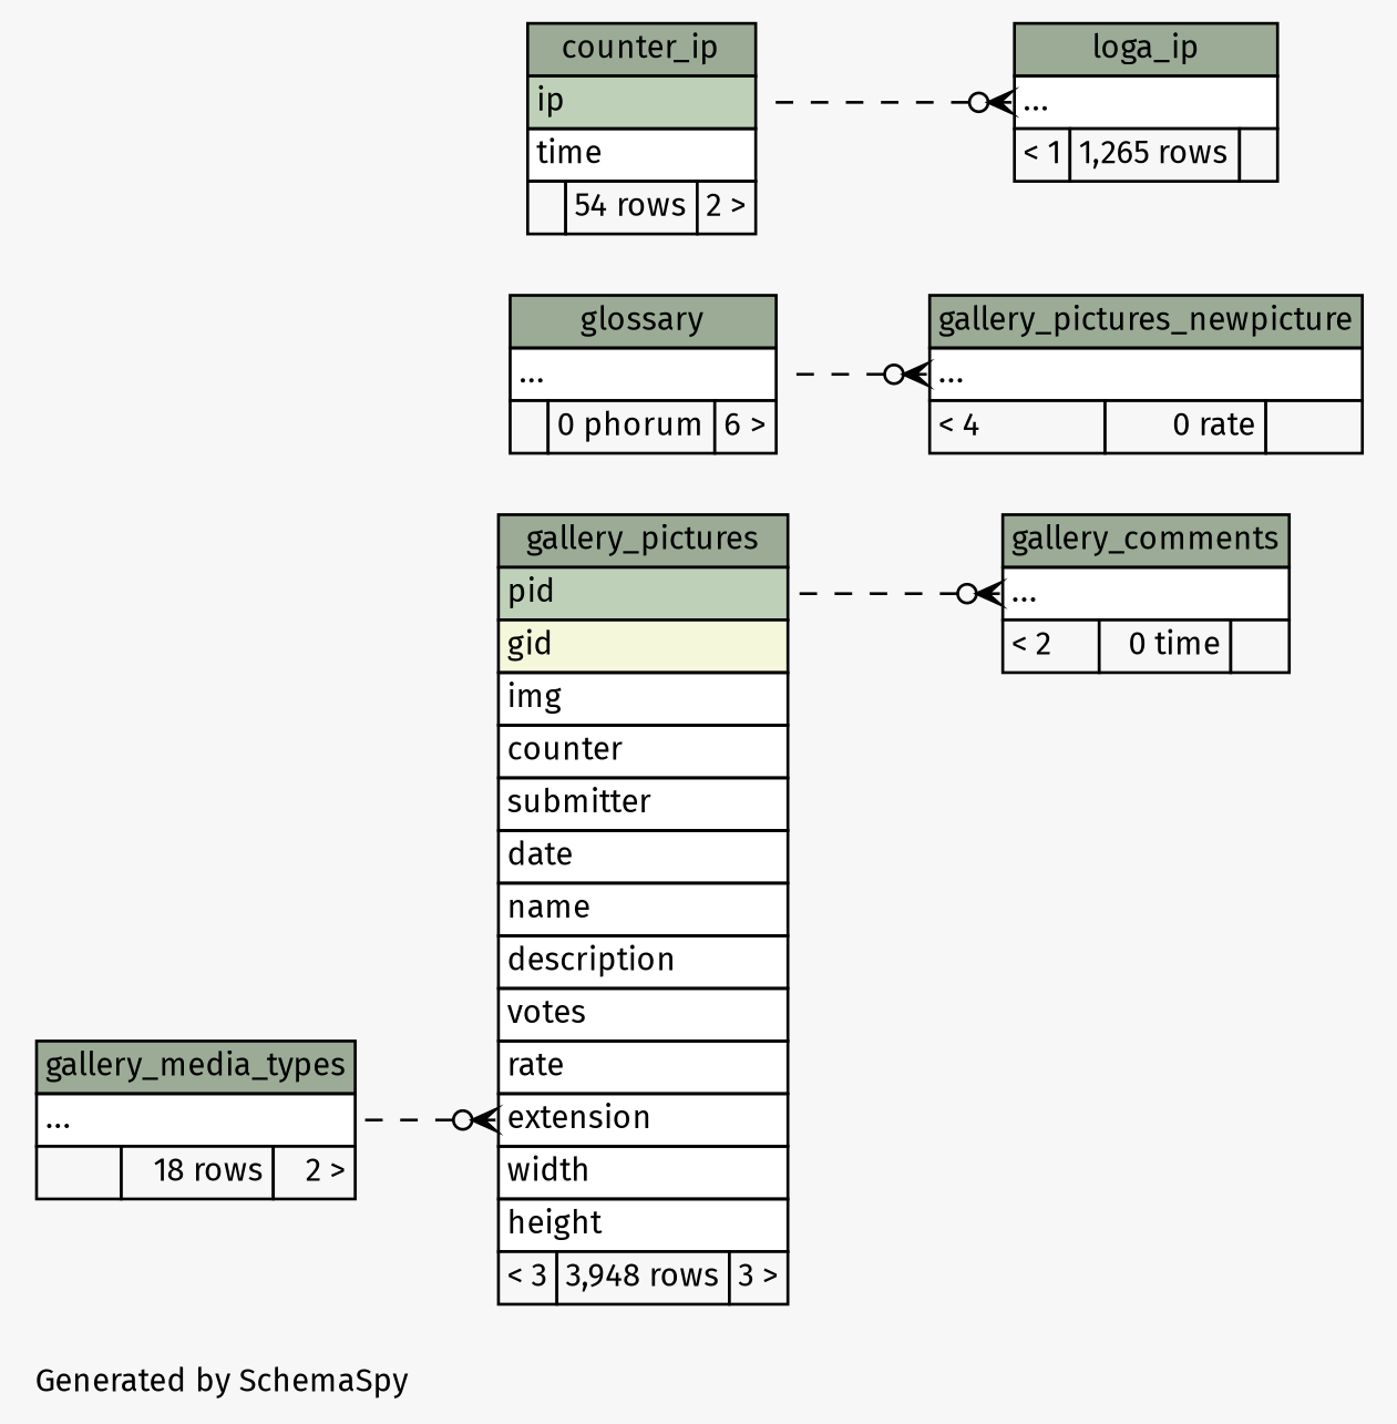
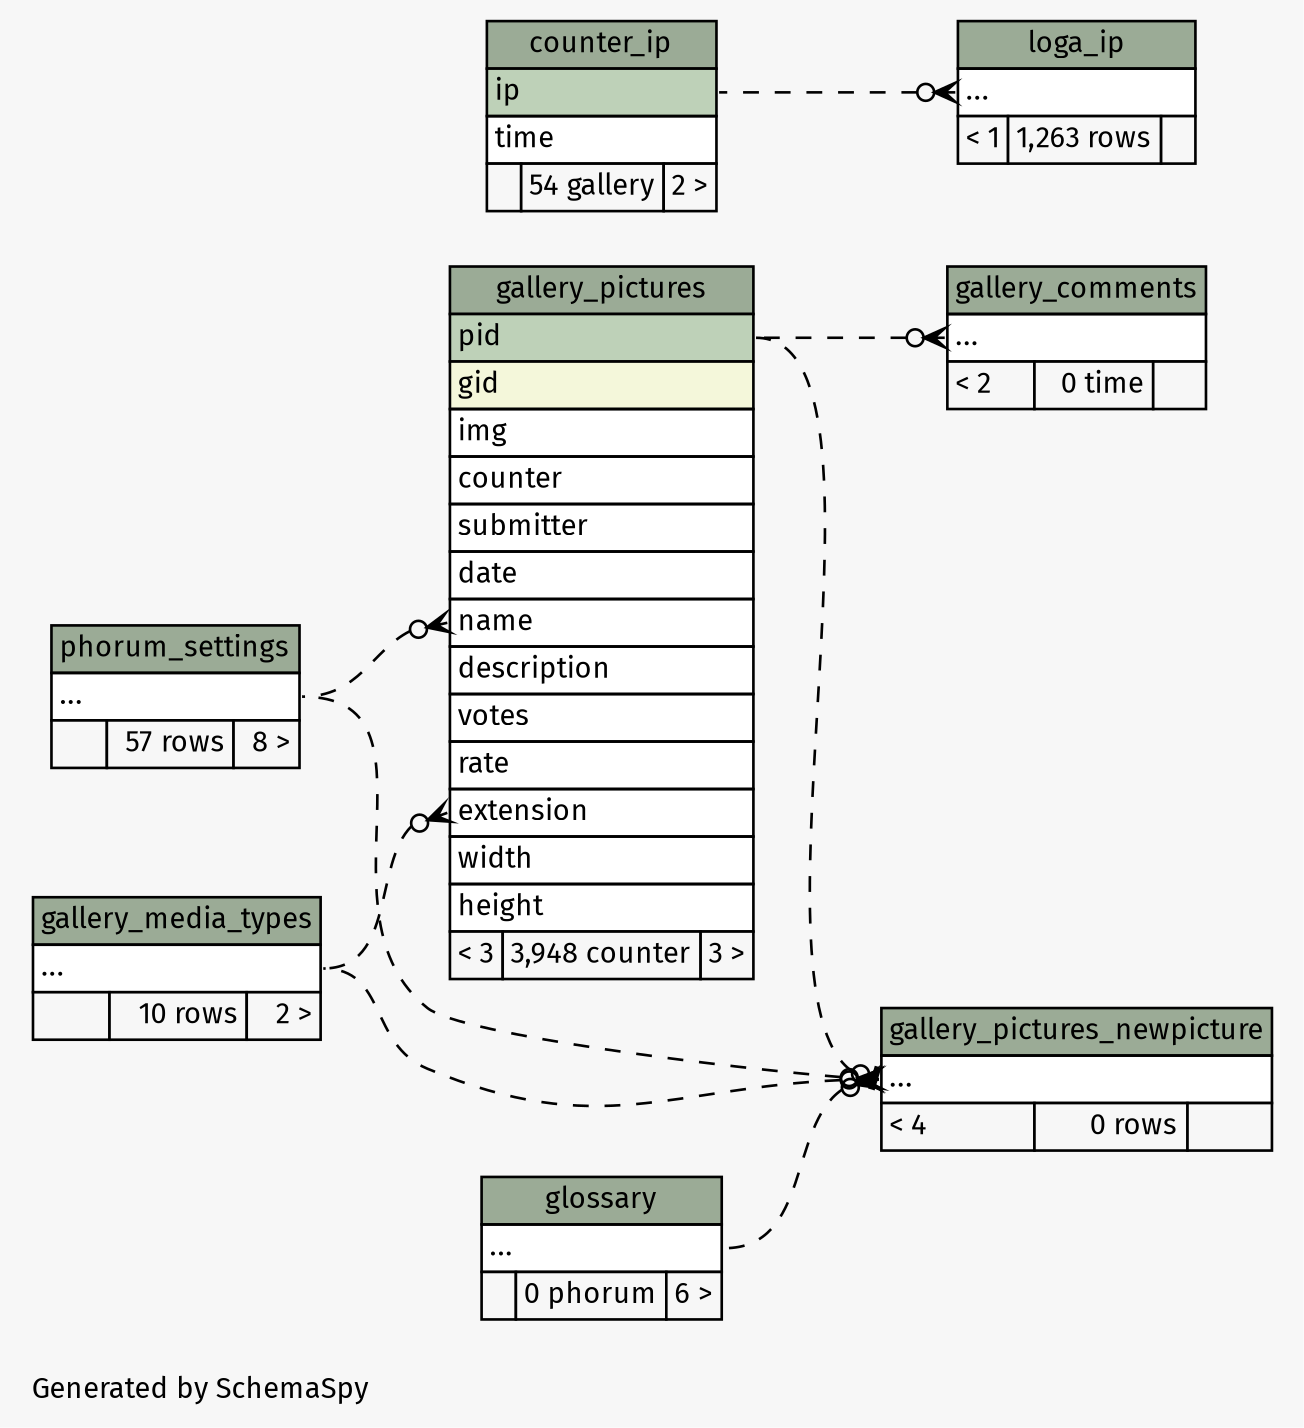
  digraph {
    bgcolor="#f7f7f7"
    fontname="Fira Sans"
    fontsize=11
    label="\nGenerated by SchemaSpy"
    labeljust=l
    nodesep=0.18
    rankdir=RL
    ranksep=0.46
    node [fontname="Fira Sans" fontsize=11 shape=plaintext]
    edge [arrowhead=none arrowsize=0.8 arrowtail=crowodot dir=back fontname="Fira Sans" headport="elipses:e" style=dashed tailport="elipses:w"]
    n1 [label=<     <TABLE BORDER="0" CELLBORDER="1" CELLSPACING="0" BGCOLOR="#ffffff">       <TR><TD COLSPAN="3" BGCOLOR="#9bab96" ALIGN="CENTER">gallery_comments</TD></TR>       <TR><TD PORT="elipses" COLSPAN="3" ALIGN="LEFT">...</TD></TR>       <TR><TD ALIGN="LEFT" BGCOLOR="#f7f7f7">&lt; 2</TD><TD ALIGN="RIGHT" BGCOLOR="#f7f7f7">0 time</TD><TD ALIGN="RIGHT" BGCOLOR="#f7f7f7">  </TD></TR>     </TABLE>>]
-   n2 [label=<     <TABLE BORDER="0" CELLBORDER="1" CELLSPACING="0" BGCOLOR="#ffffff">       <TR><TD COLSPAN="3" BGCOLOR="#9bab96" ALIGN="CENTER">gallery_pictures</TD></TR>       <TR><TD PORT="pid" COLSPAN="3" BGCOLOR="#bed1b8" ALIGN="LEFT">pid</TD></TR>       <TR><TD PORT="gid" COLSPAN="3" BGCOLOR="#f4f7da" ALIGN="LEFT">gid</TD></TR>       <TR><TD PORT="img" COLSPAN="3" ALIGN="LEFT">img</TD></TR>       <TR><TD PORT="counter" COLSPAN="3" ALIGN="LEFT">counter</TD></TR>       <TR><TD PORT="submitter" COLSPAN="3" ALIGN="LEFT">submitter</TD></TR>       <TR><TD PORT="date" COLSPAN="3" ALIGN="LEFT">date</TD></TR>       <TR><TD PORT="name" COLSPAN="3" ALIGN="LEFT">name</TD></TR>       <TR><TD PORT="description" COLSPAN="3" ALIGN="LEFT">description</TD></TR>       <TR><TD PORT="votes" COLSPAN="3" ALIGN="LEFT">votes</TD></TR>       <TR><TD PORT="rate" COLSPAN="3" ALIGN="LEFT">rate</TD></TR>       <TR><TD PORT="extension" COLSPAN="3" ALIGN="LEFT">extension</TD></TR>       <TR><TD PORT="width" COLSPAN="3" ALIGN="LEFT">width</TD></TR>       <TR><TD PORT="height" COLSPAN="3" ALIGN="LEFT">height</TD></TR>       <TR><TD ALIGN="LEFT" BGCOLOR="#f7f7f7">&lt; 3</TD><TD ALIGN="RIGHT" BGCOLOR="#f7f7f7">3,948 rows</TD><TD ALIGN="RIGHT" BGCOLOR="#f7f7f7">3 &gt;</TD></TR>     </TABLE>>]
-   n4 [label=<     <TABLE BORDER="0" CELLBORDER="1" CELLSPACING="0" BGCOLOR="#ffffff">       <TR><TD COLSPAN="3" BGCOLOR="#9bab96" ALIGN="CENTER">gallery_media_types</TD></TR>       <TR><TD PORT="elipses" COLSPAN="3" ALIGN="LEFT">...</TD></TR>       <TR><TD ALIGN="LEFT" BGCOLOR="#f7f7f7">  </TD><TD ALIGN="RIGHT" BGCOLOR="#f7f7f7">18 rows</TD><TD ALIGN="RIGHT" BGCOLOR="#f7f7f7">2 &gt;</TD></TR>     </TABLE>>]
+   n2 [label=<     <TABLE BORDER="0" CELLBORDER="1" CELLSPACING="0" BGCOLOR="#ffffff">       <TR><TD COLSPAN="3" BGCOLOR="#9bab96" ALIGN="CENTER">gallery_pictures</TD></TR>       <TR><TD PORT="pid" COLSPAN="3" BGCOLOR="#bed1b8" ALIGN="LEFT">pid</TD></TR>       <TR><TD PORT="gid" COLSPAN="3" BGCOLOR="#f4f7da" ALIGN="LEFT">gid</TD></TR>       <TR><TD PORT="img" COLSPAN="3" ALIGN="LEFT">img</TD></TR>       <TR><TD PORT="counter" COLSPAN="3" ALIGN="LEFT">counter</TD></TR>       <TR><TD PORT="submitter" COLSPAN="3" ALIGN="LEFT">submitter</TD></TR>       <TR><TD PORT="date" COLSPAN="3" ALIGN="LEFT">date</TD></TR>       <TR><TD PORT="name" COLSPAN="3" ALIGN="LEFT">name</TD></TR>       <TR><TD PORT="description" COLSPAN="3" ALIGN="LEFT">description</TD></TR>       <TR><TD PORT="votes" COLSPAN="3" ALIGN="LEFT">votes</TD></TR>       <TR><TD PORT="rate" COLSPAN="3" ALIGN="LEFT">rate</TD></TR>       <TR><TD PORT="extension" COLSPAN="3" ALIGN="LEFT">extension</TD></TR>       <TR><TD PORT="width" COLSPAN="3" ALIGN="LEFT">width</TD></TR>       <TR><TD PORT="height" COLSPAN="3" ALIGN="LEFT">height</TD></TR>       <TR><TD ALIGN="LEFT" BGCOLOR="#f7f7f7">&lt; 3</TD><TD ALIGN="RIGHT" BGCOLOR="#f7f7f7">3,948 counter</TD><TD ALIGN="RIGHT" BGCOLOR="#f7f7f7">3 &gt;</TD></TR>     </TABLE>>]
+   n3 [label=<     <TABLE BORDER="0" CELLBORDER="1" CELLSPACING="0" BGCOLOR="#ffffff">       <TR><TD COLSPAN="3" BGCOLOR="#9bab96" ALIGN="CENTER">phorum_settings</TD></TR>       <TR><TD PORT="elipses" COLSPAN="3" ALIGN="LEFT">...</TD></TR>       <TR><TD ALIGN="LEFT" BGCOLOR="#f7f7f7">  </TD><TD ALIGN="RIGHT" BGCOLOR="#f7f7f7">57 rows</TD><TD ALIGN="RIGHT" BGCOLOR="#f7f7f7">8 &gt;</TD></TR>     </TABLE>>]
+   n4 [label=<     <TABLE BORDER="0" CELLBORDER="1" CELLSPACING="0" BGCOLOR="#ffffff">       <TR><TD COLSPAN="3" BGCOLOR="#9bab96" ALIGN="CENTER">gallery_media_types</TD></TR>       <TR><TD PORT="elipses" COLSPAN="3" ALIGN="LEFT">...</TD></TR>       <TR><TD ALIGN="LEFT" BGCOLOR="#f7f7f7">  </TD><TD ALIGN="RIGHT" BGCOLOR="#f7f7f7">10 rows</TD><TD ALIGN="RIGHT" BGCOLOR="#f7f7f7">2 &gt;</TD></TR>     </TABLE>>]
    n5 [label=<     <TABLE BORDER="0" CELLBORDER="1" CELLSPACING="0" BGCOLOR="#ffffff">       <TR><TD COLSPAN="3" BGCOLOR="#9bab96" ALIGN="CENTER">glossary</TD></TR>       <TR><TD PORT="elipses" COLSPAN="3" ALIGN="LEFT">...</TD></TR>       <TR><TD ALIGN="LEFT" BGCOLOR="#f7f7f7">  </TD><TD ALIGN="RIGHT" BGCOLOR="#f7f7f7">0 phorum</TD><TD ALIGN="RIGHT" BGCOLOR="#f7f7f7">6 &gt;</TD></TR>     </TABLE>>]
-   n6 [label=<     <TABLE BORDER="0" CELLBORDER="1" CELLSPACING="0" BGCOLOR="#ffffff">       <TR><TD COLSPAN="3" BGCOLOR="#9bab96" ALIGN="CENTER">gallery_pictures_newpicture</TD></TR>       <TR><TD PORT="elipses" COLSPAN="3" ALIGN="LEFT">...</TD></TR>       <TR><TD ALIGN="LEFT" BGCOLOR="#f7f7f7">&lt; 4</TD><TD ALIGN="RIGHT" BGCOLOR="#f7f7f7">0 rate</TD><TD ALIGN="RIGHT" BGCOLOR="#f7f7f7">  </TD></TR>     </TABLE>>]
-   n7 [label=<     <TABLE BORDER="0" CELLBORDER="1" CELLSPACING="0" BGCOLOR="#ffffff">       <TR><TD COLSPAN="3" BGCOLOR="#9bab96" ALIGN="CENTER">counter_ip</TD></TR>       <TR><TD PORT="ip" COLSPAN="3" BGCOLOR="#bed1b8" ALIGN="LEFT">ip</TD></TR>       <TR><TD PORT="time" COLSPAN="3" ALIGN="LEFT">time</TD></TR>       <TR><TD ALIGN="LEFT" BGCOLOR="#f7f7f7">  </TD><TD ALIGN="RIGHT" BGCOLOR="#f7f7f7">54 rows</TD><TD ALIGN="RIGHT" BGCOLOR="#f7f7f7">2 &gt;</TD></TR>     </TABLE>>]
-   n8 [label=<     <TABLE BORDER="0" CELLBORDER="1" CELLSPACING="0" BGCOLOR="#ffffff">       <TR><TD COLSPAN="3" BGCOLOR="#9bab96" ALIGN="CENTER">loga_ip</TD></TR>       <TR><TD PORT="elipses" COLSPAN="3" ALIGN="LEFT">...</TD></TR>       <TR><TD ALIGN="LEFT" BGCOLOR="#f7f7f7">&lt; 1</TD><TD ALIGN="RIGHT" BGCOLOR="#f7f7f7">1,265 rows</TD><TD ALIGN="RIGHT" BGCOLOR="#f7f7f7">  </TD></TR>     </TABLE>>]
+   n6 [label=<     <TABLE BORDER="0" CELLBORDER="1" CELLSPACING="0" BGCOLOR="#ffffff">       <TR><TD COLSPAN="3" BGCOLOR="#9bab96" ALIGN="CENTER">gallery_pictures_newpicture</TD></TR>       <TR><TD PORT="elipses" COLSPAN="3" ALIGN="LEFT">...</TD></TR>       <TR><TD ALIGN="LEFT" BGCOLOR="#f7f7f7">&lt; 4</TD><TD ALIGN="RIGHT" BGCOLOR="#f7f7f7">0 rows</TD><TD ALIGN="RIGHT" BGCOLOR="#f7f7f7">  </TD></TR>     </TABLE>>]
+   n7 [label=<     <TABLE BORDER="0" CELLBORDER="1" CELLSPACING="0" BGCOLOR="#ffffff">       <TR><TD COLSPAN="3" BGCOLOR="#9bab96" ALIGN="CENTER">counter_ip</TD></TR>       <TR><TD PORT="ip" COLSPAN="3" BGCOLOR="#bed1b8" ALIGN="LEFT">ip</TD></TR>       <TR><TD PORT="time" COLSPAN="3" ALIGN="LEFT">time</TD></TR>       <TR><TD ALIGN="LEFT" BGCOLOR="#f7f7f7">  </TD><TD ALIGN="RIGHT" BGCOLOR="#f7f7f7">54 gallery</TD><TD ALIGN="RIGHT" BGCOLOR="#f7f7f7">2 &gt;</TD></TR>     </TABLE>>]
+   n8 [label=<     <TABLE BORDER="0" CELLBORDER="1" CELLSPACING="0" BGCOLOR="#ffffff">       <TR><TD COLSPAN="3" BGCOLOR="#9bab96" ALIGN="CENTER">loga_ip</TD></TR>       <TR><TD PORT="elipses" COLSPAN="3" ALIGN="LEFT">...</TD></TR>       <TR><TD ALIGN="LEFT" BGCOLOR="#f7f7f7">&lt; 1</TD><TD ALIGN="RIGHT" BGCOLOR="#f7f7f7">1,263 rows</TD><TD ALIGN="RIGHT" BGCOLOR="#f7f7f7">  </TD></TR>     </TABLE>>]
    n1 -> n2 [headport="pid:e"]
+   n2 -> n3 [tailport="name:w"]
    n2 -> n4 [tailport="extension:w"]
+   n6 -> n2 [arrowtail=teeodot headport="pid:e"]
+   n6 -> n3
+   n6 -> n4
    n6 -> n5
    n8 -> n7 [headport="ip:e"]
  }
